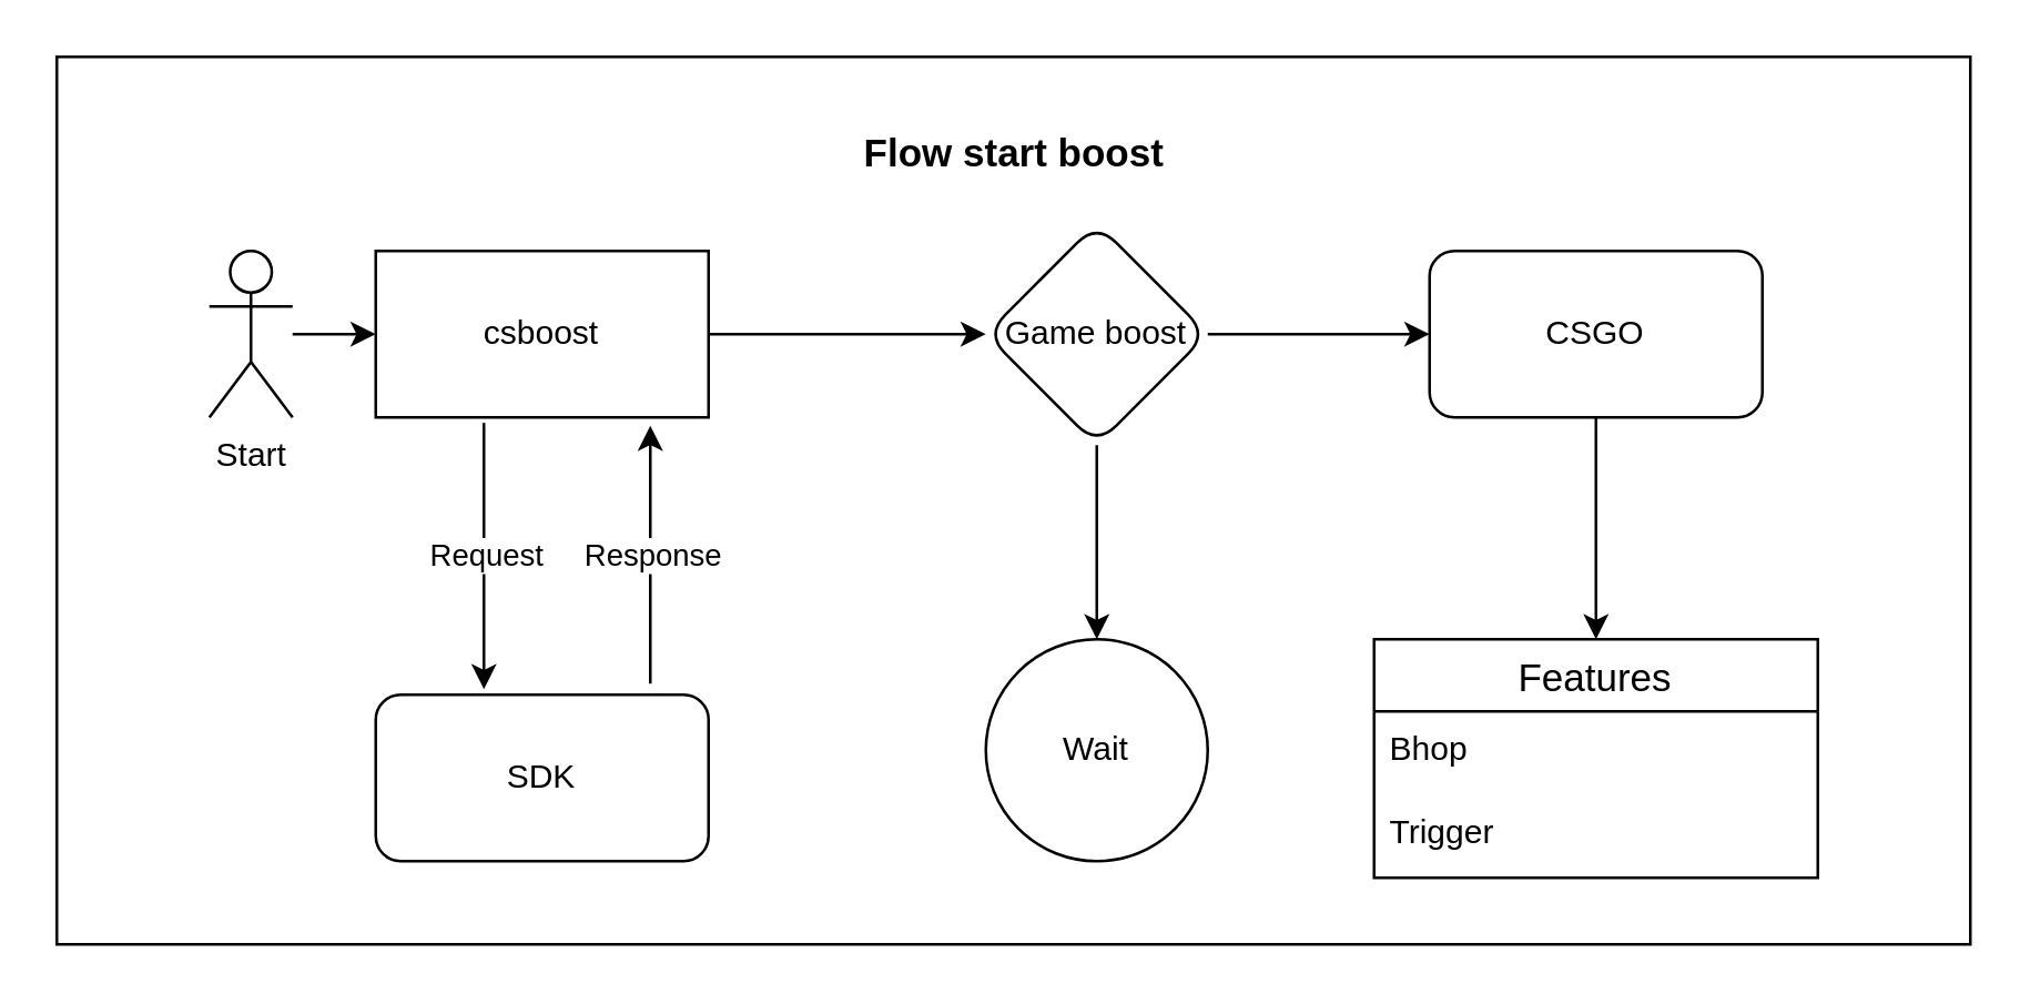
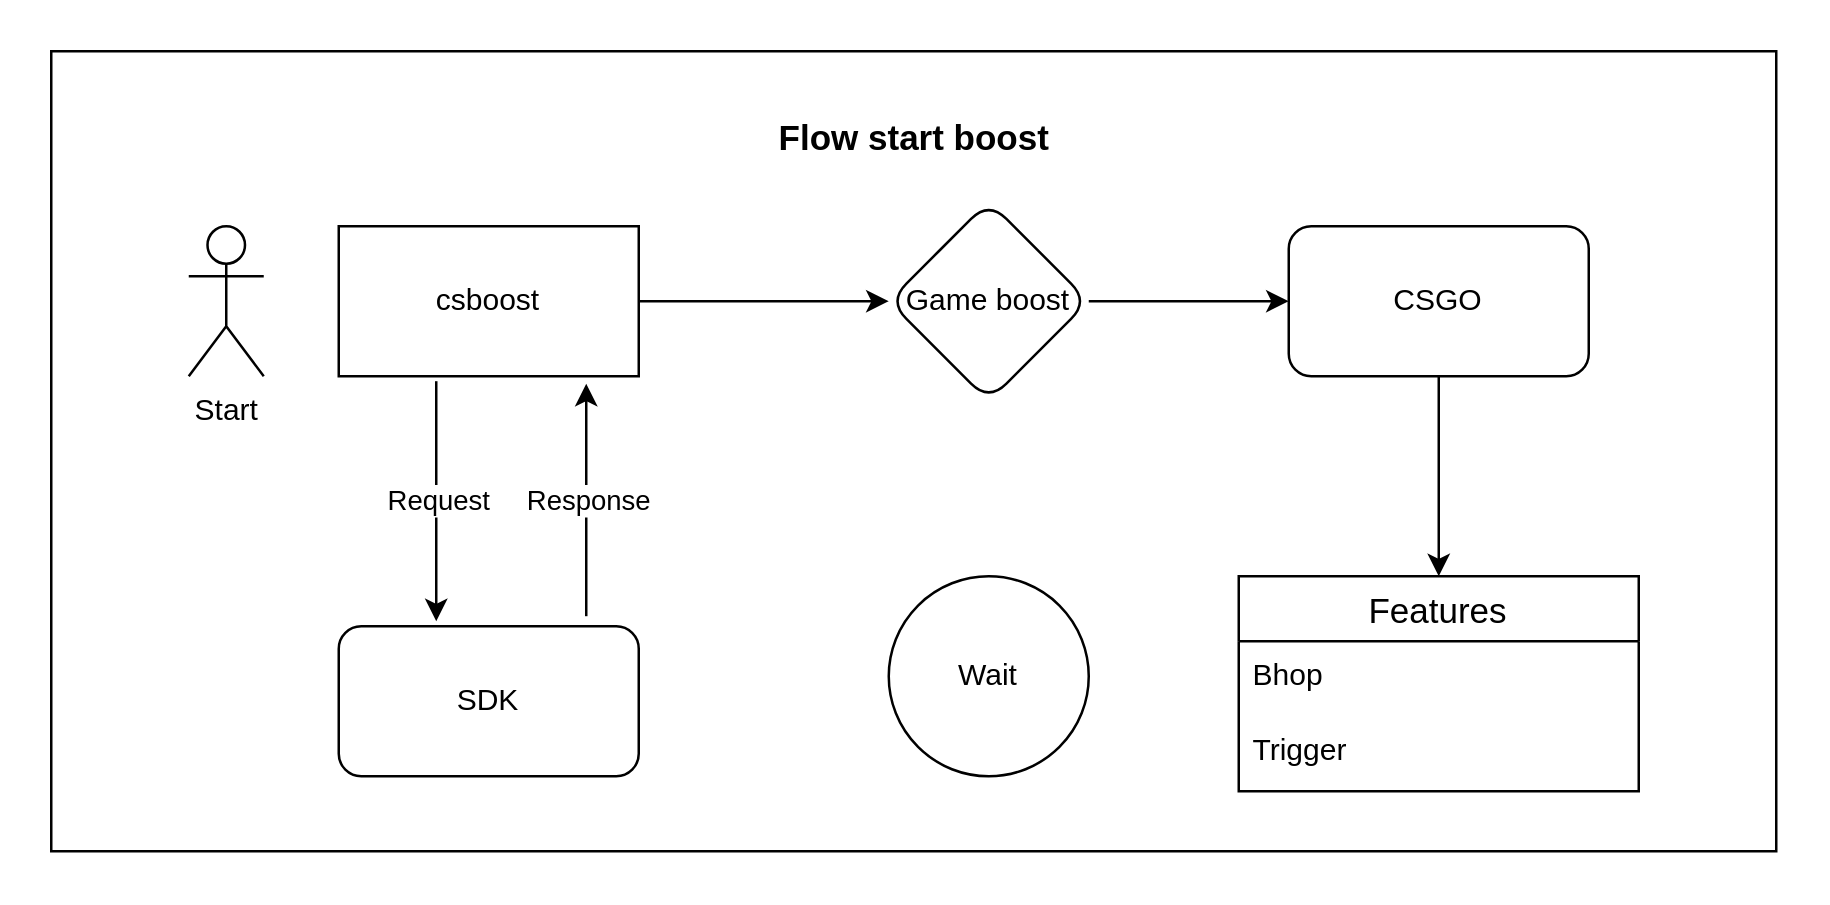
  <mxCell id="0" />
  <mxCell id="1" parent="0" />
  <mxCell id="2" value="" style="rounded=0;whiteSpace=wrap;html=1;" vertex="1" parent="1"><mxGeometry x="20" y="20" width="690" height="320" as="geometry" /></mxCell>
  <mxCell id="3" value="" style="edgeStyle=orthogonalEdgeStyle;rounded=0;orthogonalLoop=1;jettySize=auto;html=1;entryX=0.5;entryY=0;entryDx=0;entryDy=0;" edge="1" parent="1" source="4" target="18"><mxGeometry relative="1" as="geometry"><mxPoint x="575" y="230" as="targetPoint" /></mxGeometry></mxCell>
  <mxCell id="4" value="&lt;div&gt;CSGO&lt;/div&gt;" style="rounded=1;whiteSpace=wrap;html=1;" vertex="1" parent="1"><mxGeometry x="515" y="90" width="120" height="60" as="geometry" /></mxCell>
  <mxCell id="5" value="&lt;div&gt;SDK&lt;/div&gt;" style="rounded=1;whiteSpace=wrap;html=1;" vertex="1" parent="1"><mxGeometry x="135" y="250" width="120" height="60" as="geometry" /></mxCell>
  <mxCell id="6" value="" style="edgeStyle=orthogonalEdgeStyle;rounded=0;orthogonalLoop=1;jettySize=auto;html=1;" edge="1" parent="1" source="7" target="14"><mxGeometry relative="1" as="geometry" /></mxCell>
  <mxCell id="7" value="&lt;div&gt;csboost&lt;/div&gt;" style="whiteSpace=wrap;html=1;rounded=0;" vertex="1" parent="1"><mxGeometry x="135" y="90" width="120" height="60" as="geometry" /></mxCell>
  <mxCell id="8" value="" style="endArrow=classic;html=1;rounded=0;entryX=0.325;entryY=-0.033;entryDx=0;entryDy=0;entryPerimeter=0;exitX=0.325;exitY=1.033;exitDx=0;exitDy=0;exitPerimeter=0;" edge="1" parent="1" source="7" target="5"><mxGeometry relative="1" as="geometry"><mxPoint x="165" y="160" as="sourcePoint" /><mxPoint x="215" y="480" as="targetPoint" /></mxGeometry></mxCell>
  <mxCell id="9" value="Request" style="edgeLabel;resizable=0;html=1;align=center;verticalAlign=middle;" connectable="0" vertex="1" parent="8"><mxGeometry relative="1" as="geometry" /></mxCell>
  <mxCell id="10" value="" style="endArrow=classic;html=1;rounded=0;entryX=0.825;entryY=1.05;entryDx=0;entryDy=0;entryPerimeter=0;exitX=0.825;exitY=-0.067;exitDx=0;exitDy=0;exitPerimeter=0;" edge="1" parent="1" source="5" target="7"><mxGeometry relative="1" as="geometry"><mxPoint x="245" y="480" as="sourcePoint" /><mxPoint x="245" y="160" as="targetPoint" /></mxGeometry></mxCell>
  <mxCell id="11" value="Response" style="edgeLabel;resizable=0;html=1;align=center;verticalAlign=middle;" connectable="0" vertex="1" parent="10"><mxGeometry relative="1" as="geometry" /></mxCell>
- <mxCell id="12" value="" style="edgeStyle=orthogonalEdgeStyle;rounded=0;orthogonalLoop=1;jettySize=auto;html=1;" edge="1" parent="1" source="14" target="15"><mxGeometry relative="1" as="geometry" /></mxCell>
  <mxCell id="13" value="" style="edgeStyle=orthogonalEdgeStyle;rounded=0;orthogonalLoop=1;jettySize=auto;html=1;" edge="1" parent="1" source="14" target="4"><mxGeometry relative="1" as="geometry" /></mxCell>
  <mxCell id="14" value="&lt;div&gt;Game boost&lt;/div&gt;" style="rhombus;whiteSpace=wrap;html=1;rounded=1;" vertex="1" parent="1"><mxGeometry x="355" y="80" width="80" height="80" as="geometry" /></mxCell>
  <mxCell id="15" value="Wait" style="ellipse;whiteSpace=wrap;html=1;rounded=1;" vertex="1" parent="1"><mxGeometry x="355" y="230" width="80" height="80" as="geometry" /></mxCell>
- <mxCell id="16" value="" style="edgeStyle=orthogonalEdgeStyle;rounded=0;orthogonalLoop=1;jettySize=auto;html=1;" edge="1" parent="1" source="17" target="7"><mxGeometry relative="1" as="geometry" /></mxCell>
  <mxCell id="17" value="&lt;div&gt;Start&lt;/div&gt;&lt;div&gt;&lt;br&gt;&lt;/div&gt;" style="shape=umlActor;verticalLabelPosition=bottom;verticalAlign=top;html=1;outlineConnect=0;" vertex="1" parent="1"><mxGeometry x="75" y="90" width="30" height="60" as="geometry" /></mxCell>
  <mxCell id="18" value="Features" style="swimlane;fontStyle=0;childLayout=stackLayout;horizontal=1;startSize=26;horizontalStack=0;resizeParent=1;resizeParentMax=0;resizeLast=0;collapsible=1;marginBottom=0;align=center;fontSize=14;" vertex="1" parent="1"><mxGeometry x="495" y="230" width="160" height="86" as="geometry" /></mxCell>
  <mxCell id="19" value="Bhop&lt;span style=&quot;white-space: pre;&quot;&gt; &lt;/span&gt;" style="text;strokeColor=none;fillColor=none;spacingLeft=4;spacingRight=4;overflow=hidden;rotatable=0;points=[[0,0.5],[1,0.5]];portConstraint=eastwest;fontSize=12;whiteSpace=wrap;html=1;" vertex="1" parent="18"><mxGeometry y="26" width="160" height="30" as="geometry" /></mxCell>
  <mxCell id="20" value="Trigger" style="text;strokeColor=none;fillColor=none;spacingLeft=4;spacingRight=4;overflow=hidden;rotatable=0;points=[[0,0.5],[1,0.5]];portConstraint=eastwest;fontSize=12;whiteSpace=wrap;html=1;" vertex="1" parent="18"><mxGeometry y="56" width="160" height="30" as="geometry" /></mxCell>
  <mxCell id="21" value="&lt;b&gt;&lt;font style=&quot;font-size: 14px;&quot;&gt;Flow start boost&lt;/font&gt;&lt;/b&gt;" style="text;html=1;strokeColor=none;fillColor=none;align=center;verticalAlign=middle;whiteSpace=wrap;rounded=0;" vertex="1" parent="1"><mxGeometry x="293" y="40" width="145" height="30" as="geometry" /></mxCell>
